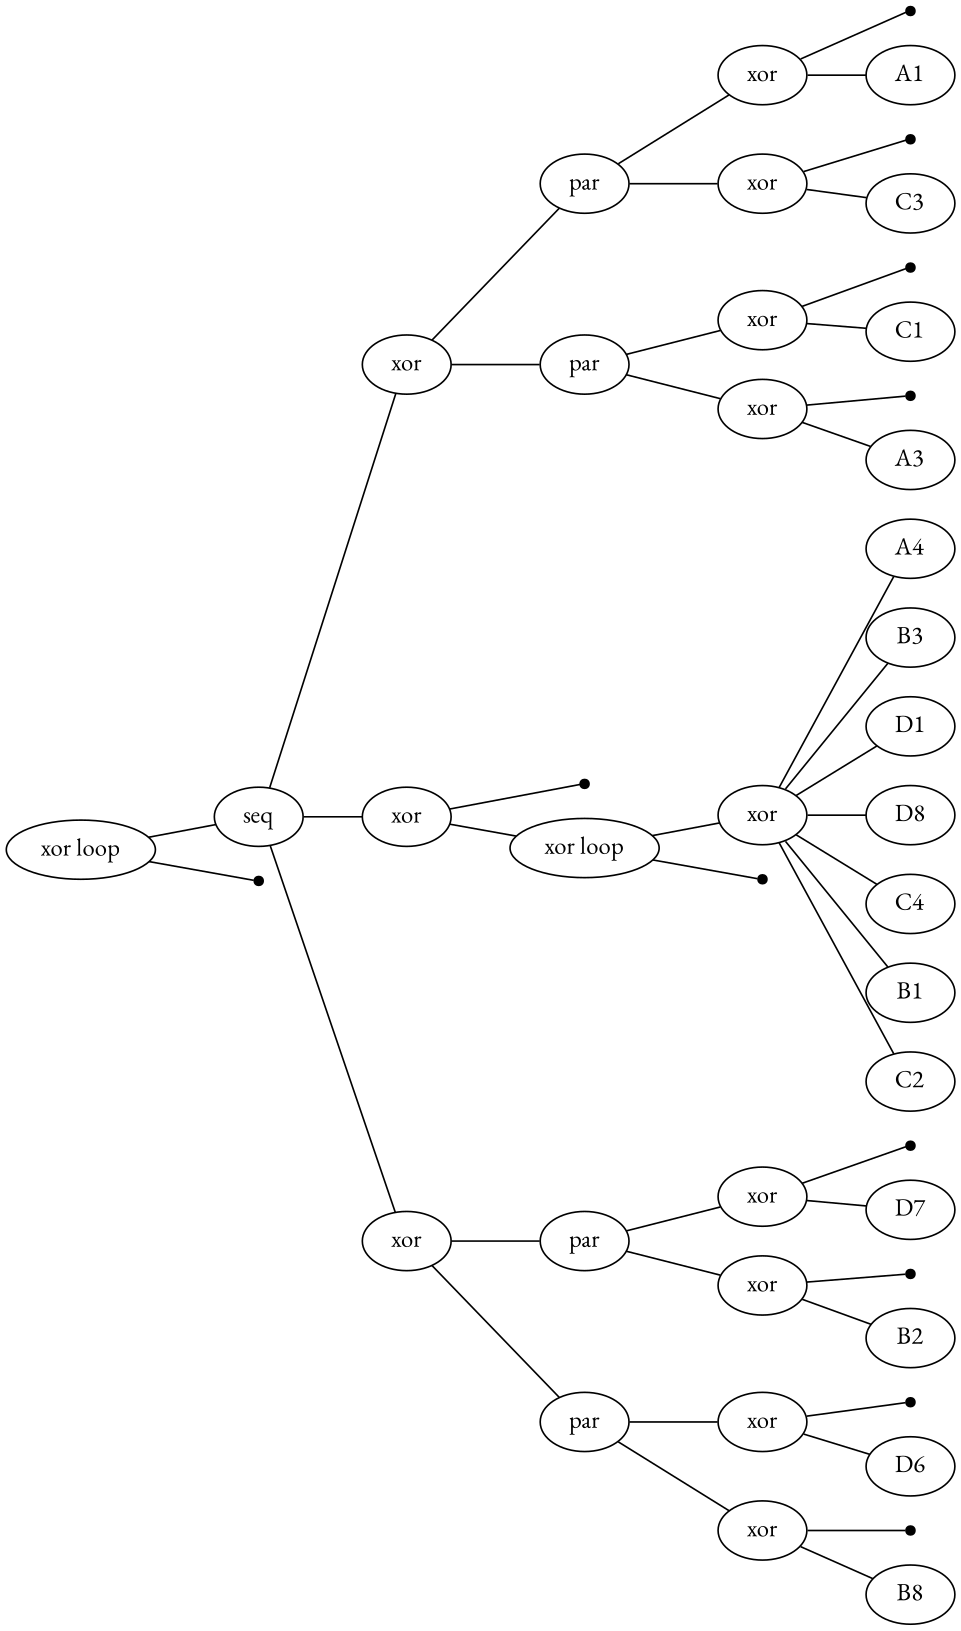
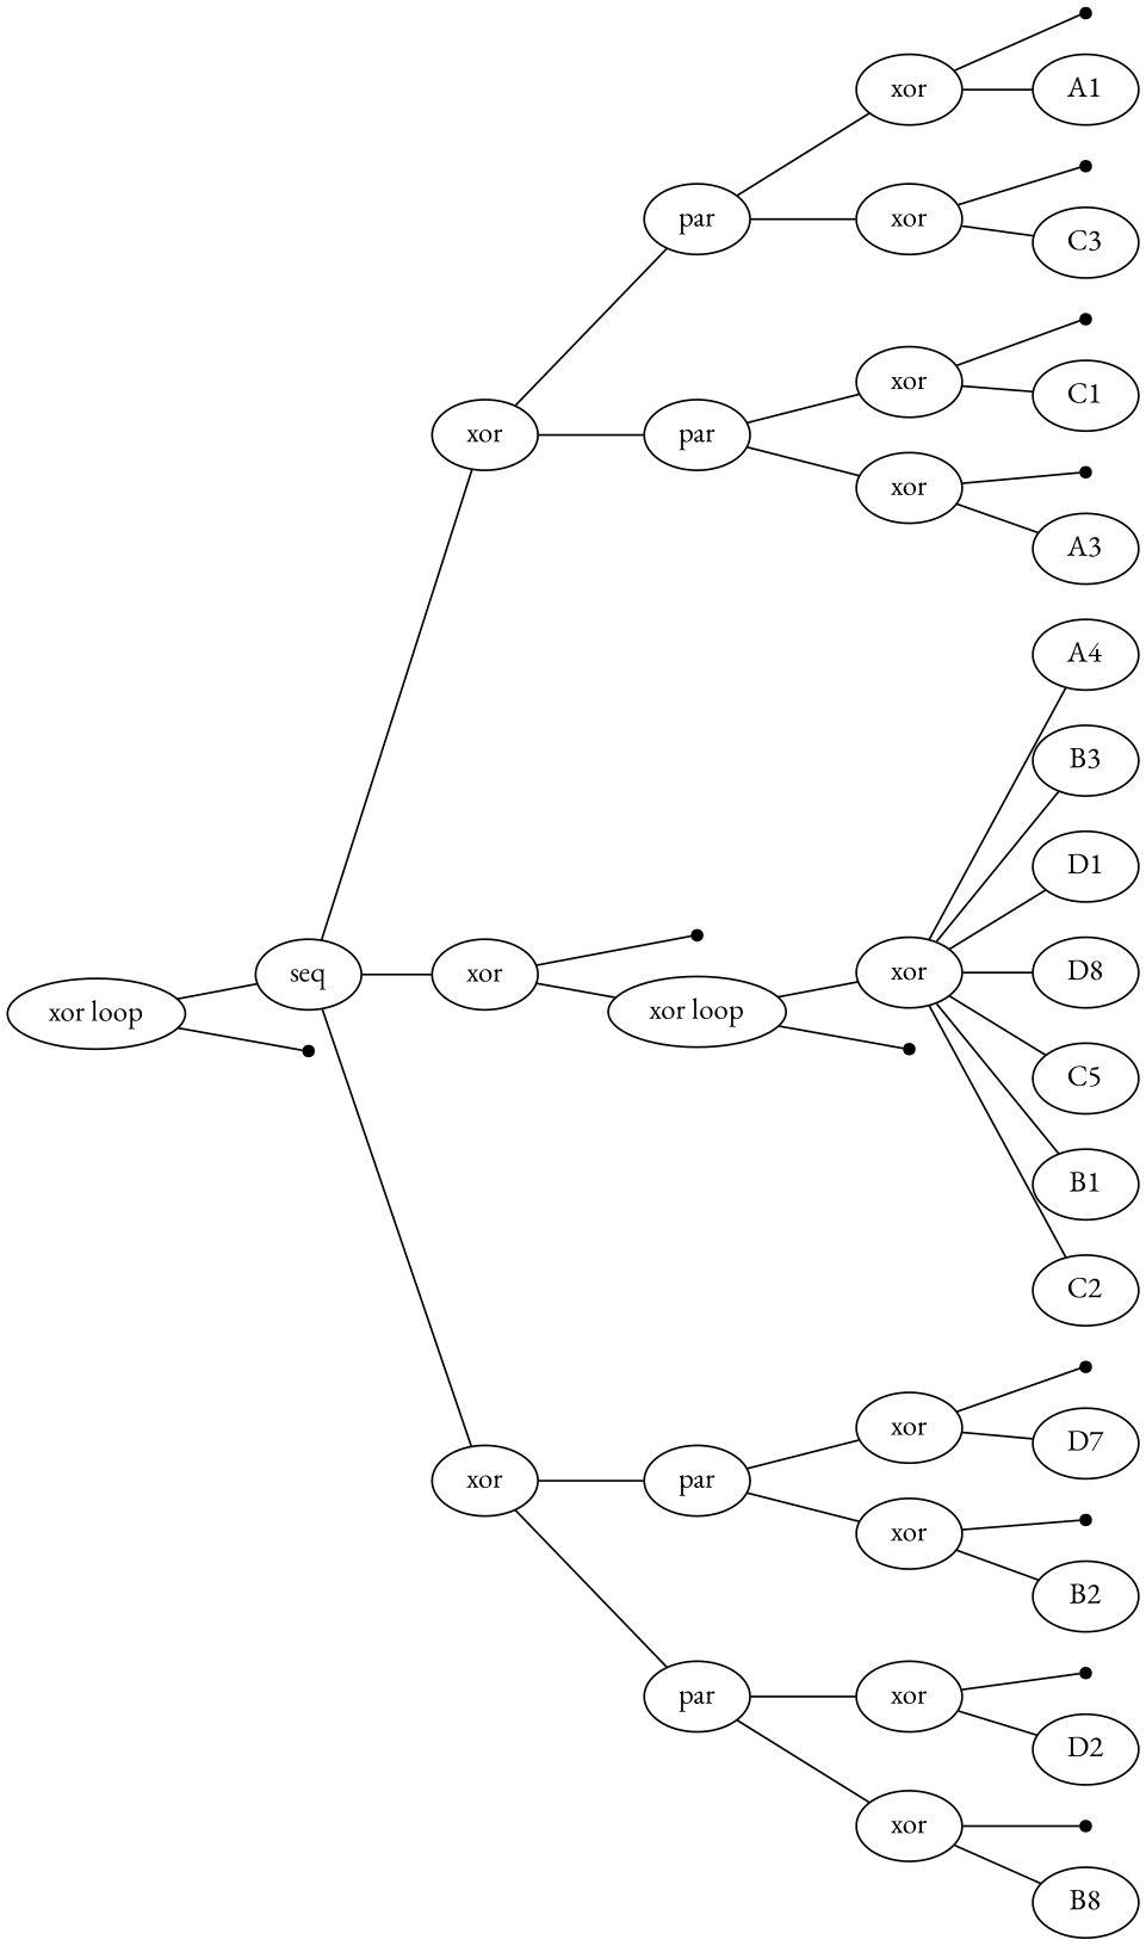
  graph {
    bgcolor=white
    fontname="EB Garamond"
    rankdir=LR
    splines=false
    node [color=black fixedsize=false fontcolor=black fontname="EB Garamond" fontsize=15 shape=ellipse]
    edge [dirType=none fontname="EB Garamond"]
    n1 [label="xor loop"]
    n2 [label=seq]
    n3 [fillcolor=black label=tau shape=point style=filled width=0.075 color="" fontcolor=""]
    n4 [label=xor]
    n5 [label=xor]
    n6 [label=xor]
    n7 [label=par]
    n8 [label=par]
    n9 [fillcolor=black label=tau shape=point style=filled width=0.075 color="" fontcolor=""]
    n10 [label="xor loop"]
    n11 [label=par]
    n12 [label=par]
    n13 [label=xor]
    n14 [label=xor]
    n15 [label=xor]
    n16 [label=xor]
    n17 [fillcolor=black label=tau shape=point style=filled width=0.075 color="" fontcolor=""]
    n18 [label=A1]
    n19 [fillcolor=black label=tau shape=point style=filled width=0.075 color="" fontcolor=""]
    n20 [label=C3]
    n21 [fillcolor=black label=tau shape=point style=filled width=0.075 color="" fontcolor=""]
    n22 [label=C1]
    n23 [fillcolor=black label=tau shape=point style=filled width=0.075 color="" fontcolor=""]
    n24 [label=A3]
    n25 [label=xor]
    n26 [fillcolor=black label=tau shape=point style=filled width=0.075 color="" fontcolor=""]
    n27 [label=A4]
    n28 [label=B3]
    n29 [label=D1]
    n30 [label=D8]
-   n31 [label=C4]
+   n31 [label=C5]
    n32 [label=B1]
    n33 [label=C2]
    n34 [label=xor]
    n35 [label=xor]
    n36 [label=xor]
    n37 [label=xor]
    n38 [fillcolor=black label=tau shape=point style=filled width=0.075 color="" fontcolor=""]
    n39 [label=D7]
    n40 [fillcolor=black label=tau shape=point style=filled width=0.075 color="" fontcolor=""]
    n41 [label=B2]
    n42 [fillcolor=black label=tau shape=point style=filled width=0.075 color="" fontcolor=""]
-   n43 [label=D6]
+   n43 [label=D2]
    n44 [fillcolor=black label=tau shape=point style=filled width=0.075 color="" fontcolor=""]
    n45 [label=B8]
    n1 -- n2
    n1 -- n3
    n2 -- n4
    n2 -- n5
    n2 -- n6
    n4 -- n7
    n4 -- n8
    n5 -- n9
    n5 -- n10
    n6 -- n11
    n6 -- n12
    n7 -- n13
    n7 -- n14
    n8 -- n15
    n8 -- n16
    n10 -- n25
    n10 -- n26
    n11 -- n34
    n11 -- n35
    n12 -- n36
    n12 -- n37
    n13 -- n17
    n13 -- n18
    n14 -- n19
    n14 -- n20
    n15 -- n21
    n15 -- n22
    n16 -- n23
    n16 -- n24
    n25 -- n27
    n25 -- n28
    n25 -- n29
    n25 -- n30
    n25 -- n31
    n25 -- n32
    n25 -- n33
    n34 -- n38
    n34 -- n39
    n35 -- n40
    n35 -- n41
    n36 -- n42
    n36 -- n43
    n37 -- n44
    n37 -- n45
  }
